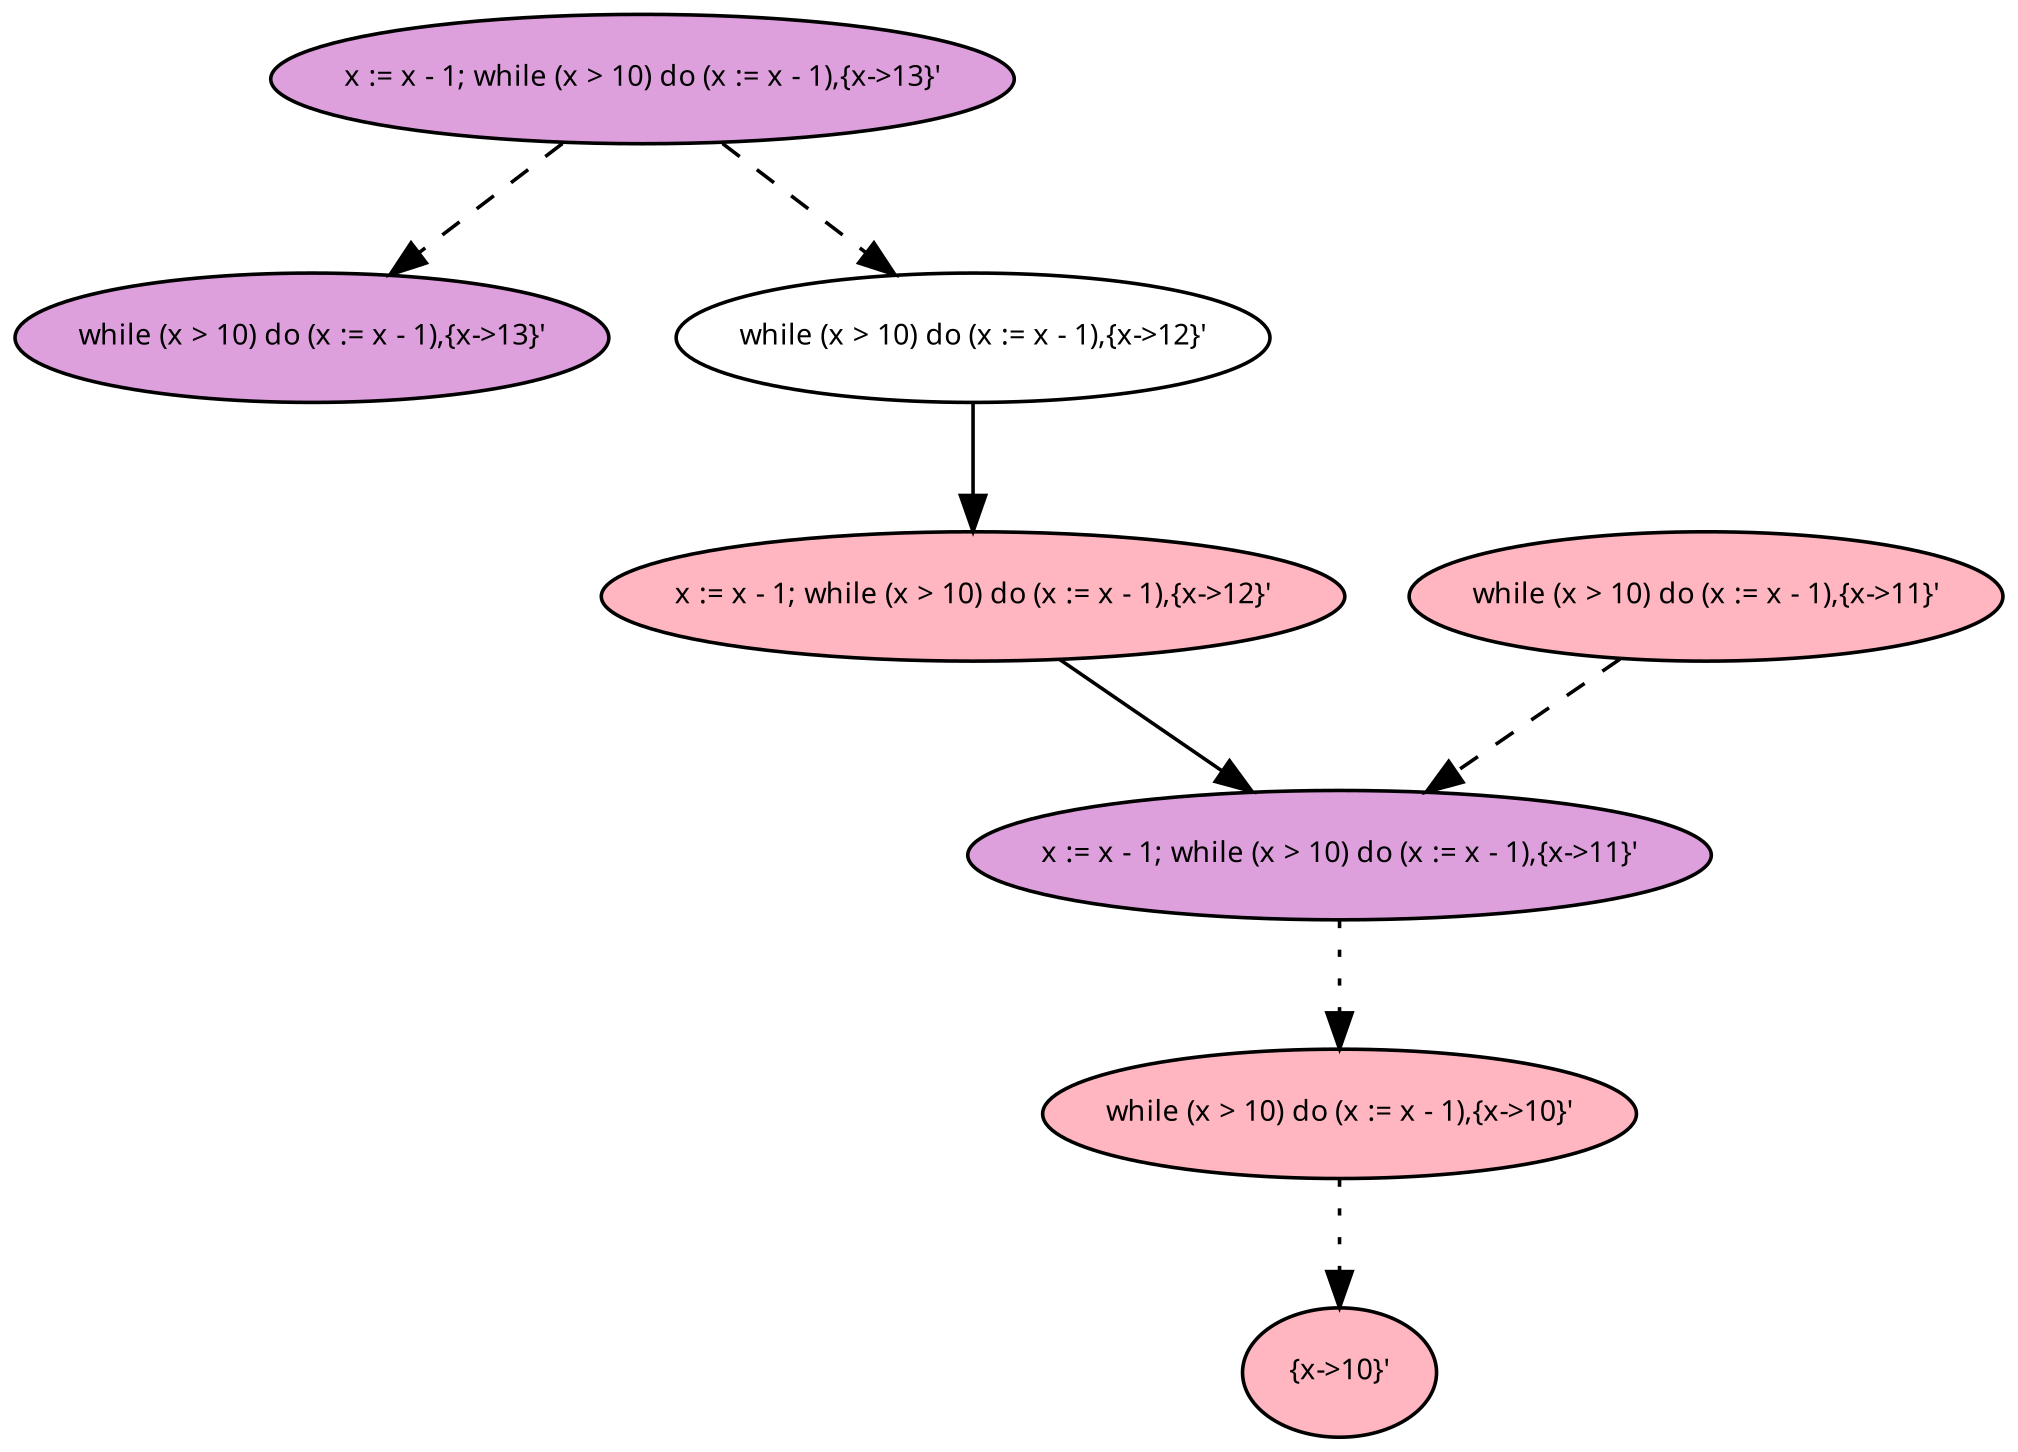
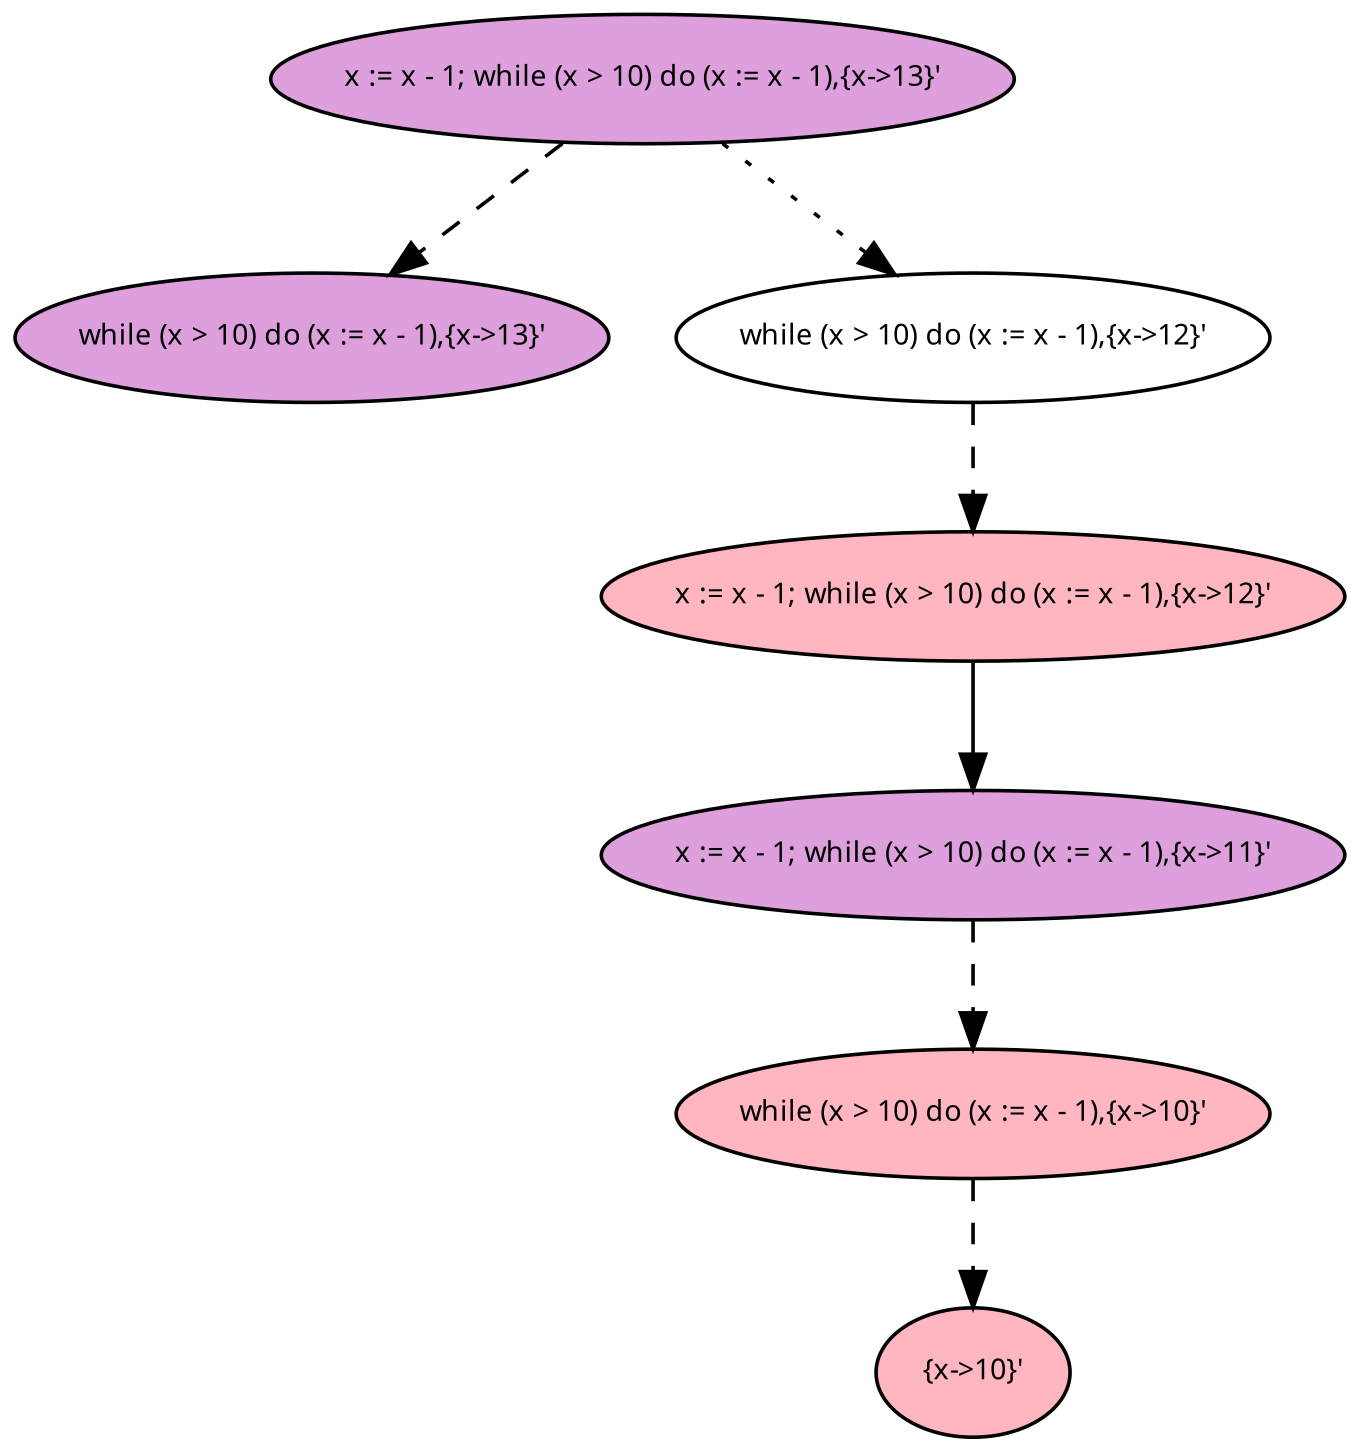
  digraph {
    fontname="Noto Sans"
    node [fillcolor=lightpink fontname="Noto Sans" fontsize=8 style=filled]
    edge [fontname="Noto Sans" fontsize=8 style=dashed]
    n1 [fillcolor=plum label="while (x > 10) do (x := x - 1),{x->13}'"]
    n2 [fillcolor=plum label="x := x - 1; while (x > 10) do (x := x - 1),{x->13}'"]
    n3 [fillcolor=white label="while (x > 10) do (x := x - 1),{x->12}'"]
    n4 [label="x := x - 1; while (x > 10) do (x := x - 1),{x->12}'"]
    n5 [fillcolor=plum label="x := x - 1; while (x > 10) do (x := x - 1),{x->11}'"]
-   n6 [label="while (x > 10) do (x := x - 1),{x->11}'"]
    n7 [label="while (x > 10) do (x := x - 1),{x->10}'"]
    n8 [label="{x->10}'"]
    n2 -> n1
-   n2 -> n3
-   n3 -> n4 [style=solid]
+   n2 -> n3 [style=dotted]
+   n3 -> n4
    n4 -> n5 [style=solid]
-   n5 -> n7 [style=dotted]
-   n6 -> n5
-   n7 -> n8 [style=dotted]
+   n5 -> n7
+   n7 -> n8
  }
